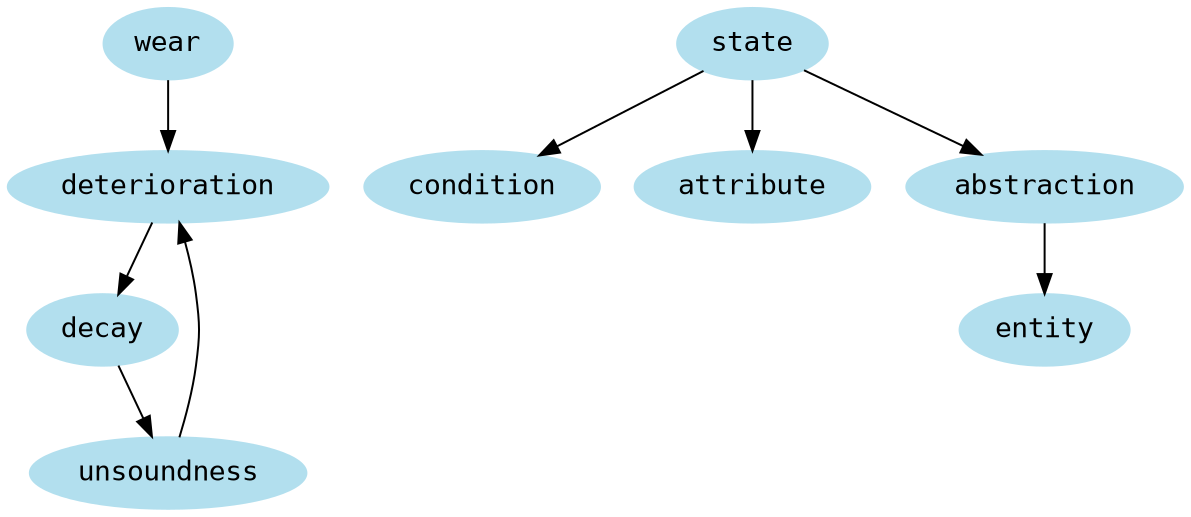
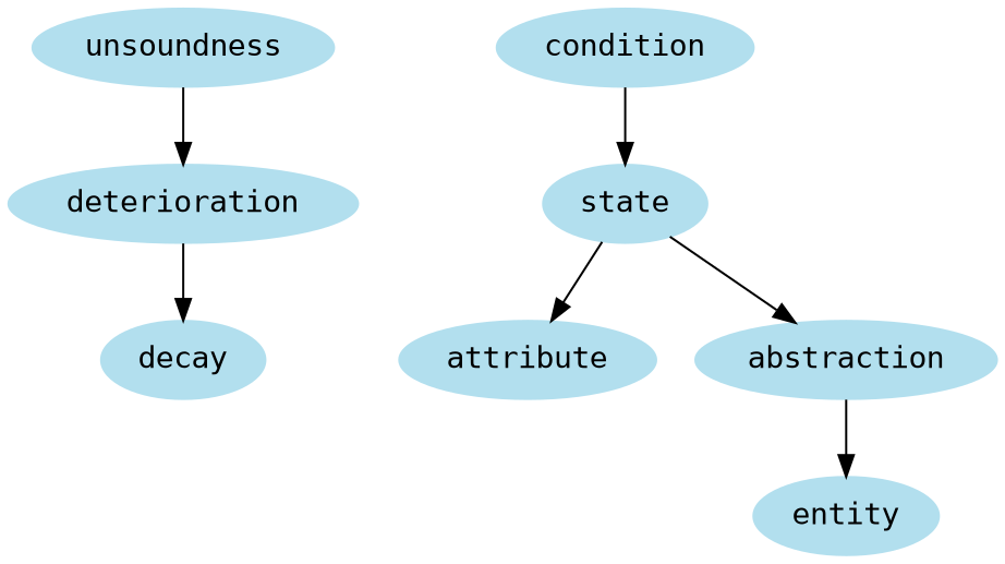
  digraph {
    fontname="DejaVu Sans Mono"
    node [color=lightblue2 fontname="DejaVu Sans Mono" style=filled]
    edge [fontname="DejaVu Sans Mono"]
-   wear
    deterioration
    decay
    unsoundness
    condition
    state
    attribute
    abstraction
    entity
-   wear -> deterioration
    deterioration -> decay
-   decay -> unsoundness
    unsoundness -> deterioration
-   state -> condition
+   condition -> state
    state -> attribute
    state -> abstraction
    abstraction -> entity
  }
